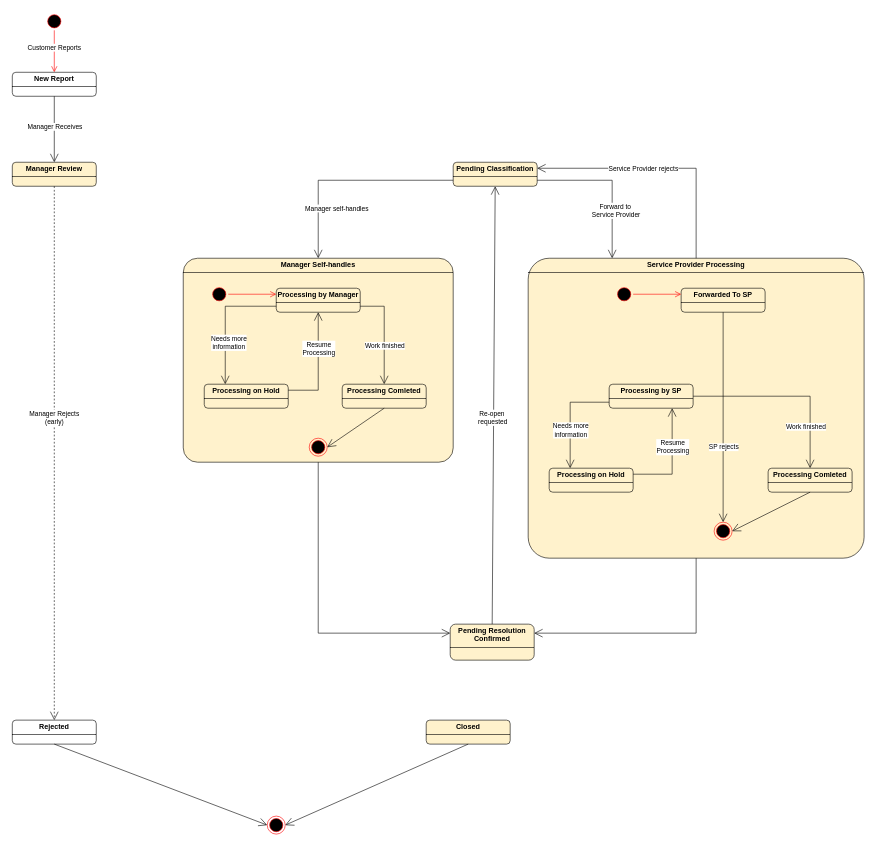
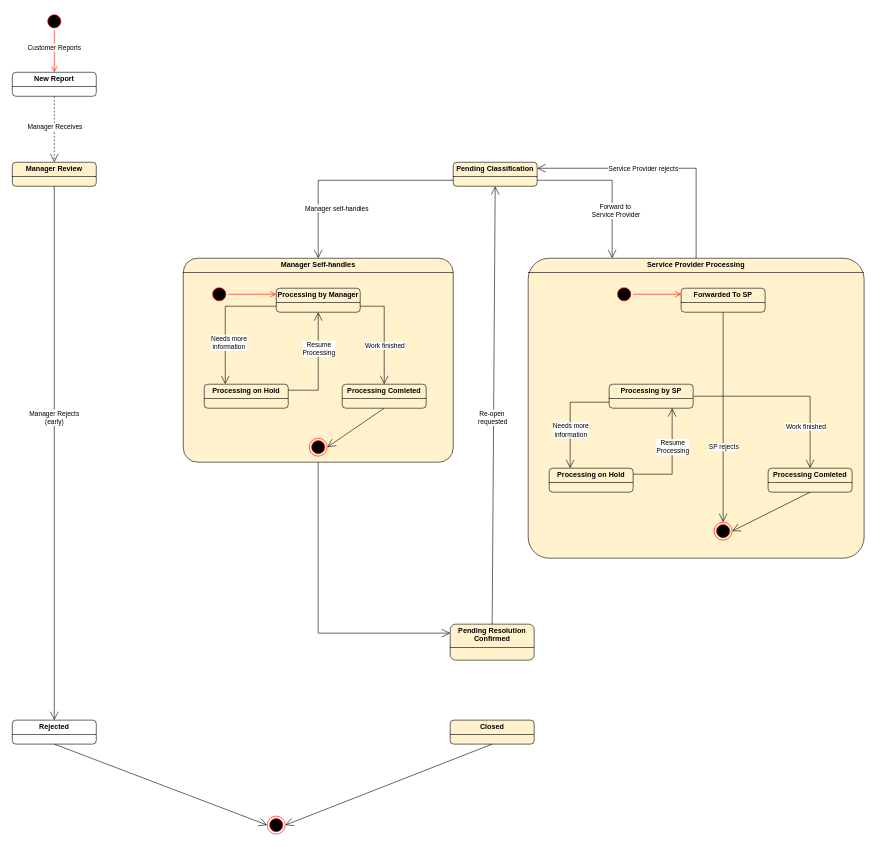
  <mxCell id="0" />
  <mxCell id="1" parent="0" />
  <mxCell id="2" value="" style="ellipse;html=1;shape=startState;fillColor=#000000;strokeColor=#ff0000;" parent="1" vertex="1"><mxGeometry x="75" y="20" width="30" height="30" as="geometry" /></mxCell>
  <mxCell id="3" value="" style="edgeStyle=orthogonalEdgeStyle;html=1;verticalAlign=bottom;endArrow=open;endSize=8;strokeColor=#ff0000;rounded=0;entryX=0.5;entryY=0;entryDx=0;entryDy=0;" parent="1" source="2" target="5" edge="1"><mxGeometry relative="1" as="geometry"><mxPoint x="375" y="150" as="targetPoint" /></mxGeometry></mxCell>
  <mxCell id="4" value="Customer Reports" style="edgeLabel;html=1;align=center;verticalAlign=middle;resizable=0;points=[];" parent="3" vertex="1" connectable="0"><mxGeometry x="-0.187" y="-1" relative="1" as="geometry"><mxPoint as="offset" /></mxGeometry></mxCell>
  <mxCell id="5" value="&lt;p style=&quot;margin:0px;margin-top:4px;text-align:center;&quot;&gt;&lt;b&gt;New Report&lt;/b&gt;&lt;/p&gt;&lt;hr size=&quot;1&quot; style=&quot;border-style:solid;&quot;&gt;&lt;div style=&quot;height:2px;&quot;&gt;&lt;/div&gt;" style="verticalAlign=top;align=left;overflow=fill;html=1;whiteSpace=wrap;rounded=1;fillColor=#ffffff;strokeColor=light-dark(#000000, #6d5100);" parent="1" vertex="1"><mxGeometry x="20" y="120" width="140" height="40" as="geometry" /></mxCell>
- <mxCell id="6" value="" style="endArrow=open;endFill=1;endSize=12;html=1;rounded=0;exitX=0.5;exitY=1;exitDx=0;exitDy=0;entryX=0.5;entryY=0;entryDx=0;entryDy=0;" parent="1" source="5" target="8" edge="1"><mxGeometry width="160" relative="1" as="geometry"><mxPoint x="370" y="240" as="sourcePoint" /><mxPoint x="375" y="260" as="targetPoint" /><Array as="points" /></mxGeometry></mxCell>
+ <mxCell id="6" value="" style="endArrow=open;endFill=1;endSize=12;html=1;rounded=0;exitX=0.5;exitY=1;exitDx=0;exitDy=0;entryX=0.5;entryY=0;entryDx=0;entryDy=0;dashed=1;" parent="1" source="5" target="8" edge="1"><mxGeometry width="160" relative="1" as="geometry"><mxPoint x="370" y="240" as="sourcePoint" /><mxPoint x="375" y="260" as="targetPoint" /><Array as="points" /></mxGeometry></mxCell>
  <mxCell id="7" value="Manager Receives" style="edgeLabel;html=1;align=center;verticalAlign=middle;resizable=0;points=[];" parent="6" vertex="1" connectable="0"><mxGeometry x="-0.135" y="-1" relative="1" as="geometry"><mxPoint x="1" y="2" as="offset" /></mxGeometry></mxCell>
  <mxCell id="8" value="&lt;p style=&quot;margin:0px;margin-top:4px;text-align:center;&quot;&gt;&lt;b&gt;Manager Review&lt;/b&gt;&lt;/p&gt;&lt;hr size=&quot;1&quot; style=&quot;border-style:solid;&quot;&gt;&lt;div style=&quot;height:2px;&quot;&gt;&lt;/div&gt;" style="verticalAlign=top;align=left;overflow=fill;html=1;whiteSpace=wrap;rounded=1;fillColor=#fff2cc;strokeColor=light-dark(#000000, #6d5100);" parent="1" vertex="1"><mxGeometry x="20" y="270" width="140" height="40" as="geometry" /></mxCell>
  <mxCell id="9" value="&lt;p style=&quot;margin:0px;margin-top:4px;text-align:center;&quot;&gt;&lt;b&gt;Rejected&lt;/b&gt;&lt;/p&gt;&lt;hr size=&quot;1&quot; style=&quot;border-style:solid;&quot;&gt;&lt;div style=&quot;height:2px;&quot;&gt;&lt;/div&gt;" style="verticalAlign=top;align=left;overflow=fill;html=1;whiteSpace=wrap;rounded=1;fillColor=#ffffff;strokeColor=light-dark(#000000, #6d5100);" parent="1" vertex="1"><mxGeometry x="20" y="1200" width="140" height="40" as="geometry" /></mxCell>
  <mxCell id="10" value="&lt;p style=&quot;margin:0px;margin-top:4px;text-align:center;&quot;&gt;&lt;b&gt;Pending Classification&lt;/b&gt;&lt;/p&gt;&lt;hr size=&quot;1&quot; style=&quot;border-style:solid;&quot;&gt;&lt;div style=&quot;height:2px;&quot;&gt;&lt;/div&gt;" style="verticalAlign=top;align=left;overflow=fill;html=1;whiteSpace=wrap;rounded=1;fillColor=#fff2cc;strokeColor=light-dark(#000000, #6d5100);" parent="1" vertex="1"><mxGeometry x="755" y="270" width="140" height="40" as="geometry" /></mxCell>
  <mxCell id="11" value="&lt;p style=&quot;margin:0px;margin-top:4px;text-align:center;&quot;&gt;&lt;b&gt;Manager Self-handles&lt;/b&gt;&lt;/p&gt;&lt;hr size=&quot;1&quot; style=&quot;border-style:solid;&quot;&gt;&lt;div style=&quot;height:2px;&quot;&gt;&lt;/div&gt;" style="verticalAlign=top;align=left;overflow=fill;html=1;whiteSpace=wrap;rounded=1;fillColor=#fff2cc;strokeColor=light-dark(#000000, #6d5100);arcSize=7;" parent="1" vertex="1"><mxGeometry x="305" y="430" width="450" height="340" as="geometry" /></mxCell>
  <mxCell id="12" value="&lt;p style=&quot;margin:0px;margin-top:4px;text-align:center;&quot;&gt;&lt;b&gt;Processing by Manager&lt;/b&gt;&lt;/p&gt;&lt;hr size=&quot;1&quot; style=&quot;border-style:solid;&quot;&gt;&lt;div style=&quot;height:2px;&quot;&gt;&lt;/div&gt;" style="verticalAlign=top;align=left;overflow=fill;html=1;whiteSpace=wrap;rounded=1;fillColor=#fff2cc;strokeColor=light-dark(#000000, #6d5100);" parent="1" vertex="1"><mxGeometry x="460" y="480" width="140" height="40" as="geometry" /></mxCell>
  <mxCell id="13" value="&lt;p style=&quot;margin:0px;margin-top:4px;text-align:center;&quot;&gt;&lt;b&gt;Processing on Hold&lt;/b&gt;&lt;/p&gt;&lt;hr size=&quot;1&quot; style=&quot;border-style:solid;&quot;&gt;&lt;div style=&quot;height:2px;&quot;&gt;&lt;/div&gt;" style="verticalAlign=top;align=left;overflow=fill;html=1;whiteSpace=wrap;rounded=1;fillColor=#fff2cc;strokeColor=light-dark(#000000, #6d5100);" parent="1" vertex="1"><mxGeometry x="340" y="640" width="140" height="40" as="geometry" /></mxCell>
  <mxCell id="14" value="&lt;p style=&quot;margin:0px;margin-top:4px;text-align:center;&quot;&gt;&lt;b&gt;Processing Comleted&lt;/b&gt;&lt;/p&gt;&lt;hr size=&quot;1&quot; style=&quot;border-style:solid;&quot;&gt;&lt;div style=&quot;height:2px;&quot;&gt;&lt;/div&gt;" style="verticalAlign=top;align=left;overflow=fill;html=1;whiteSpace=wrap;rounded=1;fillColor=#fff2cc;strokeColor=light-dark(#000000, #6d5100);" parent="1" vertex="1"><mxGeometry x="570" y="640" width="140" height="40" as="geometry" /></mxCell>
  <mxCell id="15" value="" style="ellipse;html=1;shape=startState;fillColor=#000000;strokeColor=#ff0000;" parent="1" vertex="1"><mxGeometry x="350" y="475" width="30" height="30" as="geometry" /></mxCell>
  <mxCell id="16" value="" style="edgeStyle=orthogonalEdgeStyle;html=1;verticalAlign=bottom;endArrow=open;endSize=8;strokeColor=#ff0000;rounded=0;entryX=0;entryY=0.25;entryDx=0;entryDy=0;exitX=1;exitY=0.5;exitDx=0;exitDy=0;" parent="1" source="15" target="12" edge="1"><mxGeometry relative="1" as="geometry"><mxPoint x="385" y="150" as="targetPoint" /><mxPoint x="385" y="70" as="sourcePoint" /></mxGeometry></mxCell>
  <mxCell id="17" value="" style="endArrow=open;endFill=1;endSize=12;html=1;rounded=0;exitX=0;exitY=0.75;exitDx=0;exitDy=0;entryX=0.25;entryY=0;entryDx=0;entryDy=0;" parent="1" source="12" target="13" edge="1"><mxGeometry width="160" relative="1" as="geometry"><mxPoint x="570" y="515" as="sourcePoint" /><mxPoint x="355" y="605" as="targetPoint" /><Array as="points"><mxPoint x="375" y="510" /></Array></mxGeometry></mxCell>
  <mxCell id="18" value="Needs more&lt;div&gt;information&lt;/div&gt;" style="edgeLabel;html=1;align=center;verticalAlign=middle;resizable=0;points=[];" parent="17" vertex="1" connectable="0"><mxGeometry x="-0.135" y="-1" relative="1" as="geometry"><mxPoint x="6" y="52" as="offset" /></mxGeometry></mxCell>
  <mxCell id="19" value="" style="endArrow=open;endFill=1;endSize=12;html=1;rounded=0;exitX=1;exitY=0.25;exitDx=0;exitDy=0;entryX=0.5;entryY=1;entryDx=0;entryDy=0;" parent="1" source="13" target="12" edge="1"><mxGeometry width="160" relative="1" as="geometry"><mxPoint x="505" y="530" as="sourcePoint" /><mxPoint x="350" y="650" as="targetPoint" /><Array as="points"><mxPoint x="530" y="650" /></Array></mxGeometry></mxCell>
  <mxCell id="20" value="Resume&lt;div&gt;Processing&lt;/div&gt;" style="edgeLabel;html=1;align=center;verticalAlign=middle;resizable=0;points=[];" parent="19" vertex="1" connectable="0"><mxGeometry x="-0.135" y="-1" relative="1" as="geometry"><mxPoint x="-1" y="-42" as="offset" /></mxGeometry></mxCell>
  <mxCell id="21" value="" style="endArrow=open;endFill=1;endSize=12;html=1;rounded=0;exitX=1;exitY=0.75;exitDx=0;exitDy=0;entryX=0.5;entryY=0;entryDx=0;entryDy=0;" parent="1" source="12" target="14" edge="1"><mxGeometry width="160" relative="1" as="geometry"><mxPoint x="775" y="510" as="sourcePoint" /><mxPoint x="620" y="630" as="targetPoint" /><Array as="points"><mxPoint x="640" y="510" /></Array></mxGeometry></mxCell>
  <mxCell id="22" value="Work finished" style="edgeLabel;html=1;align=center;verticalAlign=middle;resizable=0;points=[];" parent="21" vertex="1" connectable="0"><mxGeometry x="-0.135" y="-1" relative="1" as="geometry"><mxPoint x="1" y="31" as="offset" /></mxGeometry></mxCell>
  <mxCell id="23" value="&lt;p style=&quot;margin:0px;margin-top:4px;text-align:center;&quot;&gt;&lt;b&gt;Service Provider Processing&lt;/b&gt;&lt;/p&gt;&lt;hr size=&quot;1&quot; style=&quot;border-style:solid;&quot;&gt;&lt;div style=&quot;height:2px;&quot;&gt;&lt;/div&gt;" style="verticalAlign=top;align=left;overflow=fill;html=1;whiteSpace=wrap;rounded=1;fillColor=#fff2cc;strokeColor=light-dark(#000000, #6d5100);arcSize=7;" parent="1" vertex="1"><mxGeometry x="880" y="430" width="560" height="500" as="geometry" /></mxCell>
  <mxCell id="24" value="&lt;p style=&quot;margin:0px;margin-top:4px;text-align:center;&quot;&gt;&lt;b&gt;Forwarded To SP&lt;/b&gt;&lt;/p&gt;&lt;hr size=&quot;1&quot; style=&quot;border-style:solid;&quot;&gt;&lt;div style=&quot;height:2px;&quot;&gt;&lt;/div&gt;" style="verticalAlign=top;align=left;overflow=fill;html=1;whiteSpace=wrap;rounded=1;fillColor=#fff2cc;strokeColor=light-dark(#000000, #6d5100);" parent="1" vertex="1"><mxGeometry x="1135" y="480" width="140" height="40" as="geometry" /></mxCell>
  <mxCell id="25" value="&lt;p style=&quot;margin:0px;margin-top:4px;text-align:center;&quot;&gt;&lt;b&gt;Processing by SP&lt;/b&gt;&lt;/p&gt;&lt;hr size=&quot;1&quot; style=&quot;border-style:solid;&quot;&gt;&lt;div style=&quot;height:2px;&quot;&gt;&lt;/div&gt;" style="verticalAlign=top;align=left;overflow=fill;html=1;whiteSpace=wrap;rounded=1;fillColor=#fff2cc;strokeColor=light-dark(#000000, #6d5100);" parent="1" vertex="1"><mxGeometry x="1015" y="640" width="140" height="40" as="geometry" /></mxCell>
  <mxCell id="26" value="&lt;p style=&quot;margin:0px;margin-top:4px;text-align:center;&quot;&gt;&lt;b&gt;Processing Comleted&lt;/b&gt;&lt;/p&gt;&lt;hr size=&quot;1&quot; style=&quot;border-style:solid;&quot;&gt;&lt;div style=&quot;height:2px;&quot;&gt;&lt;/div&gt;" style="verticalAlign=top;align=left;overflow=fill;html=1;whiteSpace=wrap;rounded=1;fillColor=#fff2cc;strokeColor=light-dark(#000000, #6d5100);" parent="1" vertex="1"><mxGeometry x="1280" y="780" width="140" height="40" as="geometry" /></mxCell>
  <mxCell id="27" value="" style="ellipse;html=1;shape=startState;fillColor=#000000;strokeColor=#ff0000;" parent="1" vertex="1"><mxGeometry x="1025" y="475" width="30" height="30" as="geometry" /></mxCell>
  <mxCell id="28" value="" style="edgeStyle=orthogonalEdgeStyle;html=1;verticalAlign=bottom;endArrow=open;endSize=8;strokeColor=#ff0000;rounded=0;entryX=0;entryY=0.25;entryDx=0;entryDy=0;exitX=1;exitY=0.5;exitDx=0;exitDy=0;" parent="1" source="27" target="24" edge="1"><mxGeometry relative="1" as="geometry"><mxPoint x="1060" y="150" as="targetPoint" /><mxPoint x="1060" y="70" as="sourcePoint" /></mxGeometry></mxCell>
  <mxCell id="29" value="" style="endArrow=open;endFill=1;endSize=12;html=1;rounded=0;exitX=1;exitY=0.5;exitDx=0;exitDy=0;entryX=0.5;entryY=0;entryDx=0;entryDy=0;" parent="1" source="25" target="26" edge="1"><mxGeometry width="160" relative="1" as="geometry"><mxPoint x="1450" y="510" as="sourcePoint" /><mxPoint x="1295" y="630" as="targetPoint" /><Array as="points"><mxPoint x="1350" y="660" /></Array></mxGeometry></mxCell>
  <mxCell id="30" value="Work finished" style="edgeLabel;html=1;align=center;verticalAlign=middle;resizable=0;points=[];" parent="29" vertex="1" connectable="0"><mxGeometry x="-0.135" y="-1" relative="1" as="geometry"><mxPoint x="51" y="49" as="offset" /></mxGeometry></mxCell>
  <mxCell id="31" value="&lt;p style=&quot;margin:0px;margin-top:4px;text-align:center;&quot;&gt;&lt;b&gt;Processing on Hold&lt;/b&gt;&lt;/p&gt;&lt;hr size=&quot;1&quot; style=&quot;border-style:solid;&quot;&gt;&lt;div style=&quot;height:2px;&quot;&gt;&lt;/div&gt;" style="verticalAlign=top;align=left;overflow=fill;html=1;whiteSpace=wrap;rounded=1;fillColor=#fff2cc;strokeColor=light-dark(#000000, #6d5100);" parent="1" vertex="1"><mxGeometry x="915" y="780" width="140" height="40" as="geometry" /></mxCell>
  <mxCell id="32" value="" style="endArrow=open;endFill=1;endSize=12;html=1;rounded=0;exitX=0;exitY=0.75;exitDx=0;exitDy=0;entryX=0.25;entryY=0;entryDx=0;entryDy=0;" parent="1" source="25" target="31" edge="1"><mxGeometry width="160" relative="1" as="geometry"><mxPoint x="1105" y="660" as="sourcePoint" /><mxPoint x="950" y="780" as="targetPoint" /><Array as="points"><mxPoint x="950" y="670" /></Array></mxGeometry></mxCell>
  <mxCell id="33" value="Needs more&lt;div&gt;information&lt;/div&gt;" style="edgeLabel;html=1;align=center;verticalAlign=middle;resizable=0;points=[];" parent="32" vertex="1" connectable="0"><mxGeometry x="-0.135" y="-1" relative="1" as="geometry"><mxPoint x="1" y="35" as="offset" /></mxGeometry></mxCell>
  <mxCell id="34" value="" style="endArrow=open;endFill=1;endSize=12;html=1;rounded=0;exitX=1;exitY=0.25;exitDx=0;exitDy=0;entryX=0.75;entryY=1;entryDx=0;entryDy=0;" parent="1" source="31" target="25" edge="1"><mxGeometry width="160" relative="1" as="geometry"><mxPoint x="1040" y="790" as="sourcePoint" /><mxPoint x="1125" y="670" as="targetPoint" /><Array as="points"><mxPoint x="1120" y="790" /></Array></mxGeometry></mxCell>
  <mxCell id="35" value="Resume&lt;div&gt;Processing&lt;/div&gt;" style="edgeLabel;html=1;align=center;verticalAlign=middle;resizable=0;points=[];" parent="34" vertex="1" connectable="0"><mxGeometry x="-0.135" y="-1" relative="1" as="geometry"><mxPoint x="-1" y="-35" as="offset" /></mxGeometry></mxCell>
  <mxCell id="36" value="" style="endArrow=open;endFill=1;endSize=12;html=1;rounded=0;exitX=0;exitY=0.75;exitDx=0;exitDy=0;entryX=0.5;entryY=0;entryDx=0;entryDy=0;" parent="1" source="10" target="11" edge="1"><mxGeometry width="160" relative="1" as="geometry"><mxPoint x="665" y="290" as="sourcePoint" /><mxPoint x="510" y="410" as="targetPoint" /><Array as="points"><mxPoint x="530" y="300" /></Array></mxGeometry></mxCell>
  <mxCell id="37" value="Manager self-handles" style="edgeLabel;html=1;align=center;verticalAlign=middle;resizable=0;points=[];" parent="36" vertex="1" connectable="0"><mxGeometry x="-0.135" y="-1" relative="1" as="geometry"><mxPoint x="-41" y="47" as="offset" /></mxGeometry></mxCell>
  <mxCell id="38" value="" style="endArrow=open;endFill=1;endSize=12;html=1;rounded=0;exitX=1;exitY=0.75;exitDx=0;exitDy=0;entryX=0.25;entryY=0;entryDx=0;entryDy=0;" parent="1" source="10" target="23" edge="1"><mxGeometry width="160" relative="1" as="geometry"><mxPoint x="1145" y="270" as="sourcePoint" /><mxPoint x="955" y="400" as="targetPoint" /><Array as="points"><mxPoint x="1020" y="300" /></Array></mxGeometry></mxCell>
  <mxCell id="39" value="Forward to&lt;div&gt;&amp;nbsp;Service Provider&lt;/div&gt;" style="edgeLabel;html=1;align=center;verticalAlign=middle;resizable=0;points=[];" parent="38" vertex="1" connectable="0"><mxGeometry x="-0.135" y="-1" relative="1" as="geometry"><mxPoint x="19" y="49" as="offset" /></mxGeometry></mxCell>
  <mxCell id="40" value="" style="ellipse;html=1;shape=endState;fillColor=#000000;strokeColor=#ff0000;" parent="1" vertex="1"><mxGeometry x="515" y="730" width="30" height="30" as="geometry" /></mxCell>
  <mxCell id="41" value="" style="endArrow=open;endFill=1;endSize=12;html=1;rounded=0;exitX=0.5;exitY=1;exitDx=0;exitDy=0;entryX=1;entryY=0.5;entryDx=0;entryDy=0;" parent="1" source="14" target="40" edge="1"><mxGeometry width="160" relative="1" as="geometry"><mxPoint x="620" y="730" as="sourcePoint" /><mxPoint x="695" y="850" as="targetPoint" /><Array as="points" /></mxGeometry></mxCell>
  <mxCell id="42" value="" style="ellipse;html=1;shape=endState;fillColor=#000000;strokeColor=#ff0000;" parent="1" vertex="1"><mxGeometry x="1190" y="870" width="30" height="30" as="geometry" /></mxCell>
  <mxCell id="43" value="" style="endArrow=open;endFill=1;endSize=12;html=1;rounded=0;exitX=0.5;exitY=1;exitDx=0;exitDy=0;entryX=1;entryY=0.5;entryDx=0;entryDy=0;" parent="1" source="26" target="42" edge="1"><mxGeometry width="160" relative="1" as="geometry"><mxPoint x="1305" y="830" as="sourcePoint" /><mxPoint x="1360" y="1000" as="targetPoint" /><Array as="points" /></mxGeometry></mxCell>
  <mxCell id="44" value="" style="endArrow=open;endFill=1;endSize=12;html=1;rounded=0;exitX=0.5;exitY=1;exitDx=0;exitDy=0;entryX=0.5;entryY=0;entryDx=0;entryDy=0;" parent="1" source="24" target="42" edge="1"><mxGeometry width="160" relative="1" as="geometry"><mxPoint x="1285" y="570" as="sourcePoint" /><mxPoint x="1200" y="690" as="targetPoint" /><Array as="points" /></mxGeometry></mxCell>
  <mxCell id="45" value="SP rejects" style="edgeLabel;html=1;align=center;verticalAlign=middle;resizable=0;points=[];" parent="44" vertex="1" connectable="0"><mxGeometry x="-0.135" y="-1" relative="1" as="geometry"><mxPoint x="1" y="73" as="offset" /></mxGeometry></mxCell>
  <mxCell id="46" value="" style="endArrow=open;endFill=1;endSize=12;html=1;rounded=0;exitX=0.5;exitY=0;exitDx=0;exitDy=0;entryX=1;entryY=0.25;entryDx=0;entryDy=0;" parent="1" source="23" target="10" edge="1"><mxGeometry width="160" relative="1" as="geometry"><mxPoint x="1070" y="180" as="sourcePoint" /><mxPoint x="1355" y="300" as="targetPoint" /><Array as="points"><mxPoint x="1160" y="280" /></Array></mxGeometry></mxCell>
  <mxCell id="47" value="Service Provider rejects" style="edgeLabel;html=1;align=center;verticalAlign=middle;resizable=0;points=[];" parent="46" vertex="1" connectable="0"><mxGeometry x="-0.135" y="-1" relative="1" as="geometry"><mxPoint x="-60" y="1" as="offset" /></mxGeometry></mxCell>
  <mxCell id="48" value="&lt;p style=&quot;margin:0px;margin-top:4px;text-align:center;&quot;&gt;&lt;b&gt;Pending Resolution Confirmed&lt;/b&gt;&lt;/p&gt;&lt;hr size=&quot;1&quot; style=&quot;border-style:solid;&quot;&gt;&lt;div style=&quot;height:2px;&quot;&gt;&lt;/div&gt;" style="verticalAlign=top;align=left;overflow=fill;html=1;whiteSpace=wrap;rounded=1;fillColor=#fff2cc;strokeColor=light-dark(#000000, #6d5100);" parent="1" vertex="1"><mxGeometry x="750" y="1040" width="140" height="60" as="geometry" /></mxCell>
- <mxCell id="49" value="" style="endArrow=open;endFill=1;endSize=12;html=1;rounded=0;exitX=0.5;exitY=1;exitDx=0;exitDy=0;entryX=1;entryY=0.25;entryDx=0;entryDy=0;" parent="1" source="23" target="48" edge="1"><mxGeometry width="160" relative="1" as="geometry"><mxPoint x="1060" y="950" as="sourcePoint" /><mxPoint x="880" y="1025" as="targetPoint" /><Array as="points"><mxPoint x="1160" y="1055" /></Array></mxGeometry></mxCell>
  <mxCell id="50" value="" style="endArrow=open;endFill=1;endSize=12;html=1;rounded=0;exitX=0.5;exitY=0;exitDx=0;exitDy=0;entryX=0.5;entryY=1;entryDx=0;entryDy=0;" parent="1" source="48" target="10" edge="1"><mxGeometry width="160" relative="1" as="geometry"><mxPoint x="895" y="830" as="sourcePoint" /><mxPoint x="595" y="940" as="targetPoint" /><Array as="points" /></mxGeometry></mxCell>
  <mxCell id="51" value="Re-open&amp;nbsp;&lt;div&gt;requested&lt;/div&gt;" style="edgeLabel;html=1;align=center;verticalAlign=middle;resizable=0;points=[];" parent="50" vertex="1" connectable="0"><mxGeometry x="-0.057" y="2" relative="1" as="geometry"><mxPoint as="offset" /></mxGeometry></mxCell>
  <mxCell id="52" value="" style="endArrow=open;endFill=1;endSize=12;html=1;rounded=0;exitX=0.5;exitY=1;exitDx=0;exitDy=0;entryX=0;entryY=0.25;entryDx=0;entryDy=0;" parent="1" source="11" target="48" edge="1"><mxGeometry width="160" relative="1" as="geometry"><mxPoint x="700" y="850" as="sourcePoint" /><mxPoint x="410" y="960" as="targetPoint" /><Array as="points"><mxPoint x="530" y="1055" /></Array></mxGeometry></mxCell>
- <mxCell id="53" value="" style="endArrow=open;endFill=1;endSize=12;html=1;rounded=0;exitX=0.5;exitY=1;exitDx=0;exitDy=0;entryX=0.5;entryY=0;entryDx=0;entryDy=0;dashed=1;" parent="1" source="8" target="9" edge="1"><mxGeometry width="160" relative="1" as="geometry"><mxPoint x="275" y="490" as="sourcePoint" /><mxPoint x="60" y="580" as="targetPoint" /><Array as="points" /></mxGeometry></mxCell>
+ <mxCell id="53" value="" style="endArrow=open;endFill=1;endSize=12;html=1;rounded=0;exitX=0.5;exitY=1;exitDx=0;exitDy=0;entryX=0.5;entryY=0;entryDx=0;entryDy=0;" parent="1" source="8" target="9" edge="1"><mxGeometry width="160" relative="1" as="geometry"><mxPoint x="275" y="490" as="sourcePoint" /><mxPoint x="60" y="580" as="targetPoint" /><Array as="points" /></mxGeometry></mxCell>
  <mxCell id="54" value="Manager Rejects&lt;div&gt;(early)&lt;/div&gt;" style="edgeLabel;html=1;align=center;verticalAlign=middle;resizable=0;points=[];" parent="53" vertex="1" connectable="0"><mxGeometry x="-0.135" y="-1" relative="1" as="geometry"><mxPoint as="offset" /></mxGeometry></mxCell>
  <mxCell id="55" value="" style="endArrow=open;endFill=1;endSize=12;html=1;rounded=0;exitX=0.5;exitY=1;exitDx=0;exitDy=0;entryX=0;entryY=0.5;entryDx=0;entryDy=0;" parent="1" source="9" target="57" edge="1"><mxGeometry width="160" relative="1" as="geometry"><mxPoint x="230" y="1250" as="sourcePoint" /><mxPoint y="1350" as="targetPoint" x="390" /><Array as="points" /></mxGeometry></mxCell>
- <mxCell id="56" value="&lt;p style=&quot;margin:0px;margin-top:4px;text-align:center;&quot;&gt;&lt;b&gt;Closed&lt;/b&gt;&lt;/p&gt;&lt;hr size=&quot;1&quot; style=&quot;border-style:solid;&quot;&gt;&lt;div style=&quot;height:2px;&quot;&gt;&lt;/div&gt;" style="verticalAlign=top;align=left;overflow=fill;html=1;whiteSpace=wrap;rounded=1;fillColor=#fff2cc;strokeColor=light-dark(#000000, #6d5100);" parent="1" vertex="1"><mxGeometry x="710" y="1200" width="140" height="40" as="geometry" /></mxCell>
+ <mxCell id="56" value="&lt;p style=&quot;margin:0px;margin-top:4px;text-align:center;&quot;&gt;&lt;b&gt;Closed&lt;/b&gt;&lt;/p&gt;&lt;hr size=&quot;1&quot; style=&quot;border-style:solid;&quot;&gt;&lt;div style=&quot;height:2px;&quot;&gt;&lt;/div&gt;" style="verticalAlign=top;align=left;overflow=fill;html=1;whiteSpace=wrap;rounded=1;fillColor=#fff2cc;strokeColor=light-dark(#000000, #6d5100);" parent="1" vertex="1"><mxGeometry x="750" y="1200" width="140" height="40" as="geometry" /></mxCell>
  <mxCell id="57" value="" style="ellipse;html=1;shape=endState;fillColor=#000000;strokeColor=#ff0000;" parent="1" vertex="1"><mxGeometry x="445" y="1360" width="30" height="30" as="geometry" /></mxCell>
  <mxCell id="58" value="" style="endArrow=open;endFill=1;endSize=12;html=1;rounded=0;exitX=0.5;exitY=1;exitDx=0;exitDy=0;entryX=1;entryY=0.5;entryDx=0;entryDy=0;" parent="1" source="56" target="57" edge="1"><mxGeometry width="160" relative="1" as="geometry"><mxPoint x="655" y="1270" as="sourcePoint" /><mxPoint x="995" y="1405" as="targetPoint" /><Array as="points" /></mxGeometry></mxCell>
